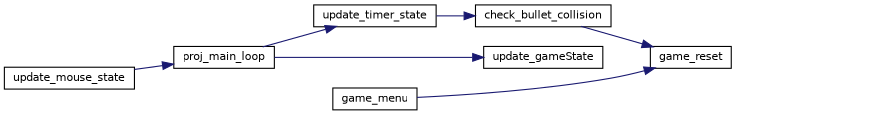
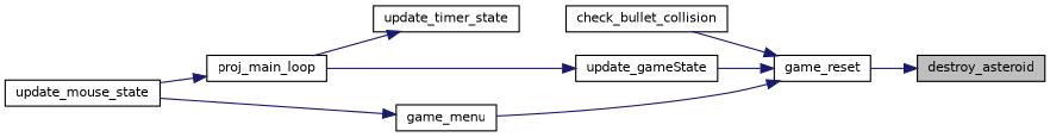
  digraph {
    rankdir=RL
    node [color=black fillcolor=white fontname=Helvetica fontsize=10 shape=record style=filled]
    edge [color=midnightblue dir=back fontname=Helvetica fontsize=10 labelfontname=Helvetica labelfontsize=10 style=solid]
+   n1 [fillcolor=grey75 fontcolor=black height=0.2 label=destroy_asteroid width=0.4]
    n2 [height=0.2 label=game_reset width=0.4]
    n3 [height=0.2 label=check_bullet_collision width=0.4]
    n4 [height=0.2 label=update_timer_state width=0.4]
    n5 [height=0.2 label=update_gameState width=0.4]
    n6 [height=0.2 label=game_menu width=0.4]
    n7 [height=0.2 label=proj_main_loop width=0.4]
    n8 [height=0.2 label=update_mouse_state width=0.4]
+   n1 -> n2
    n2 -> n3
+   n2 -> n5
    n2 -> n6
-   n3 -> n4
    n4 -> n7
    n5 -> n7
+   n6 -> n8
    n7 -> n8
  }
